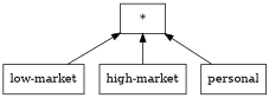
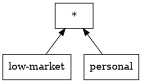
  digraph {
    rankdir=BT
    node [shape=record]
    n1 [label="{low-market}"]
    n2 [label="{*}"]
-   n3 [label="{high-market}"]
    n4 [label="{personal}"]
    subgraph sub_1 {
      n1
      n2
-     n3
      n4
    }
    n1 -> n2
-   n3 -> n2
    n4 -> n2
  }
